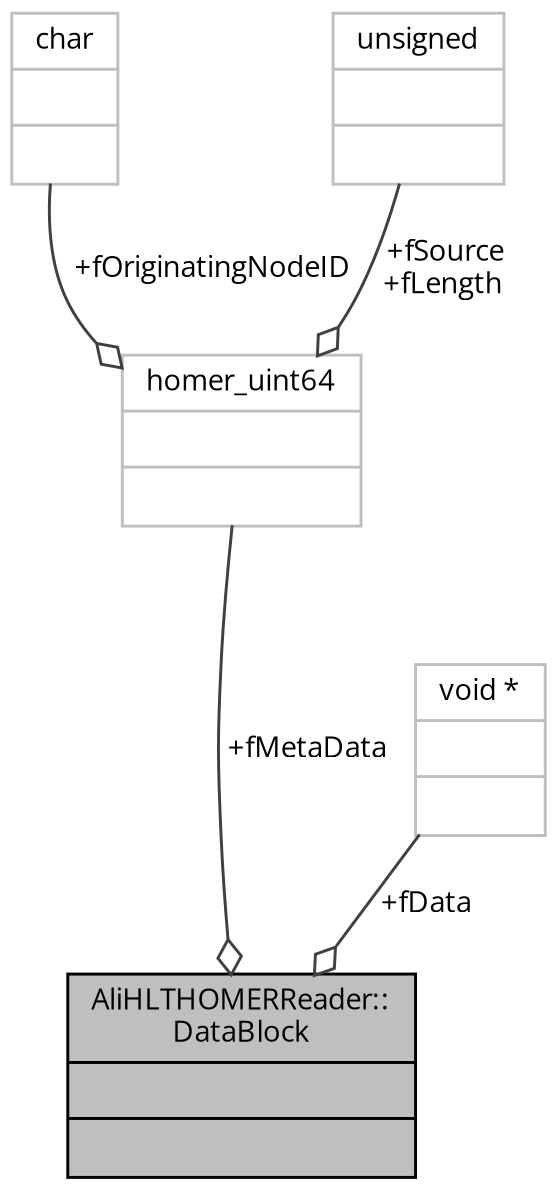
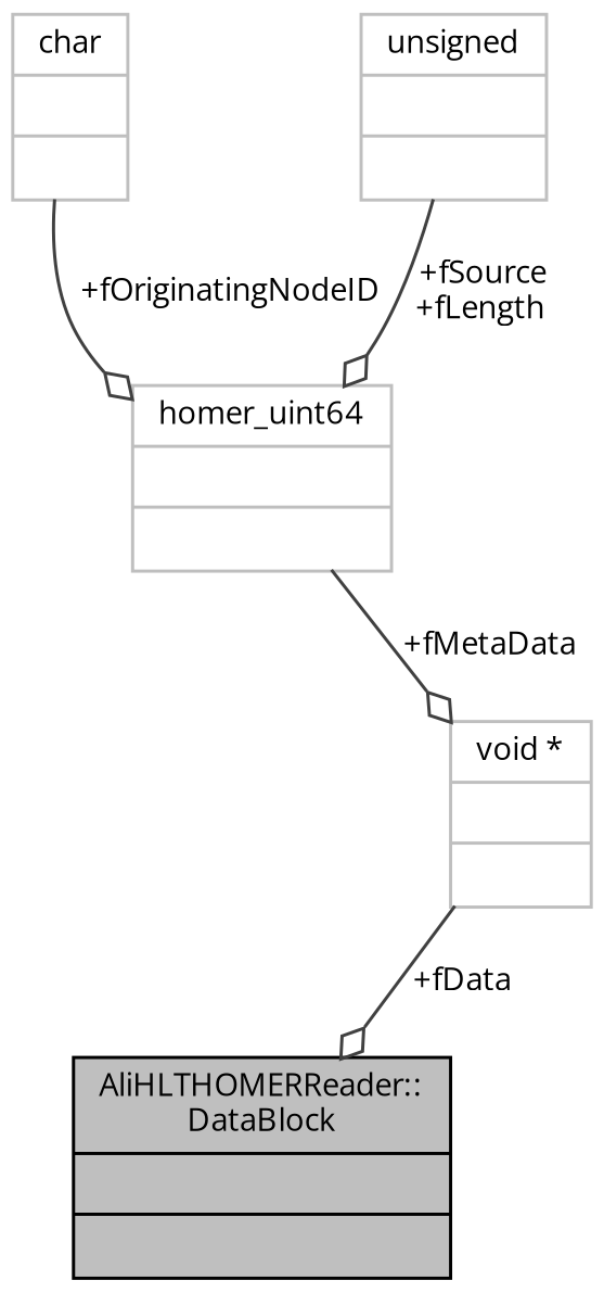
  digraph {
    fontname="Open Sans"
    node [color=grey75 fontname="Open Sans" fontsize=10 shape=record]
    edge [arrowhead=odiamond color=grey25 fontname="Open Sans" fontsize=10 labelfontname=Helvetica labelfontsize=10 style=solid]
    n1 [color=black fillcolor=grey75 fontcolor=black height=0.2 label="{AliHLTHOMERReader::\lDataBlock\n||}" style=filled width=0.4]
    n2 [height=0.2 label="{char\n||}" width=0.4]
    n3 [height=0.2 label="{homer_uint64\n||}" width=0.4]
    n4 [height=0.2 label="{unsigned\n||}" width=0.4]
    n5 [height=0.2 label="{void *\n||}" width=0.4]
    n2 -> n3 [label=" +fOriginatingNodeID"]
-   n3 -> n1 [label=" +fMetaData"]
+   n3 -> n5 [label=" +fMetaData"]
    n4 -> n3 [label=" +fSource\n+fLength"]
    n5 -> n1 [label=" +fData"]
  }
